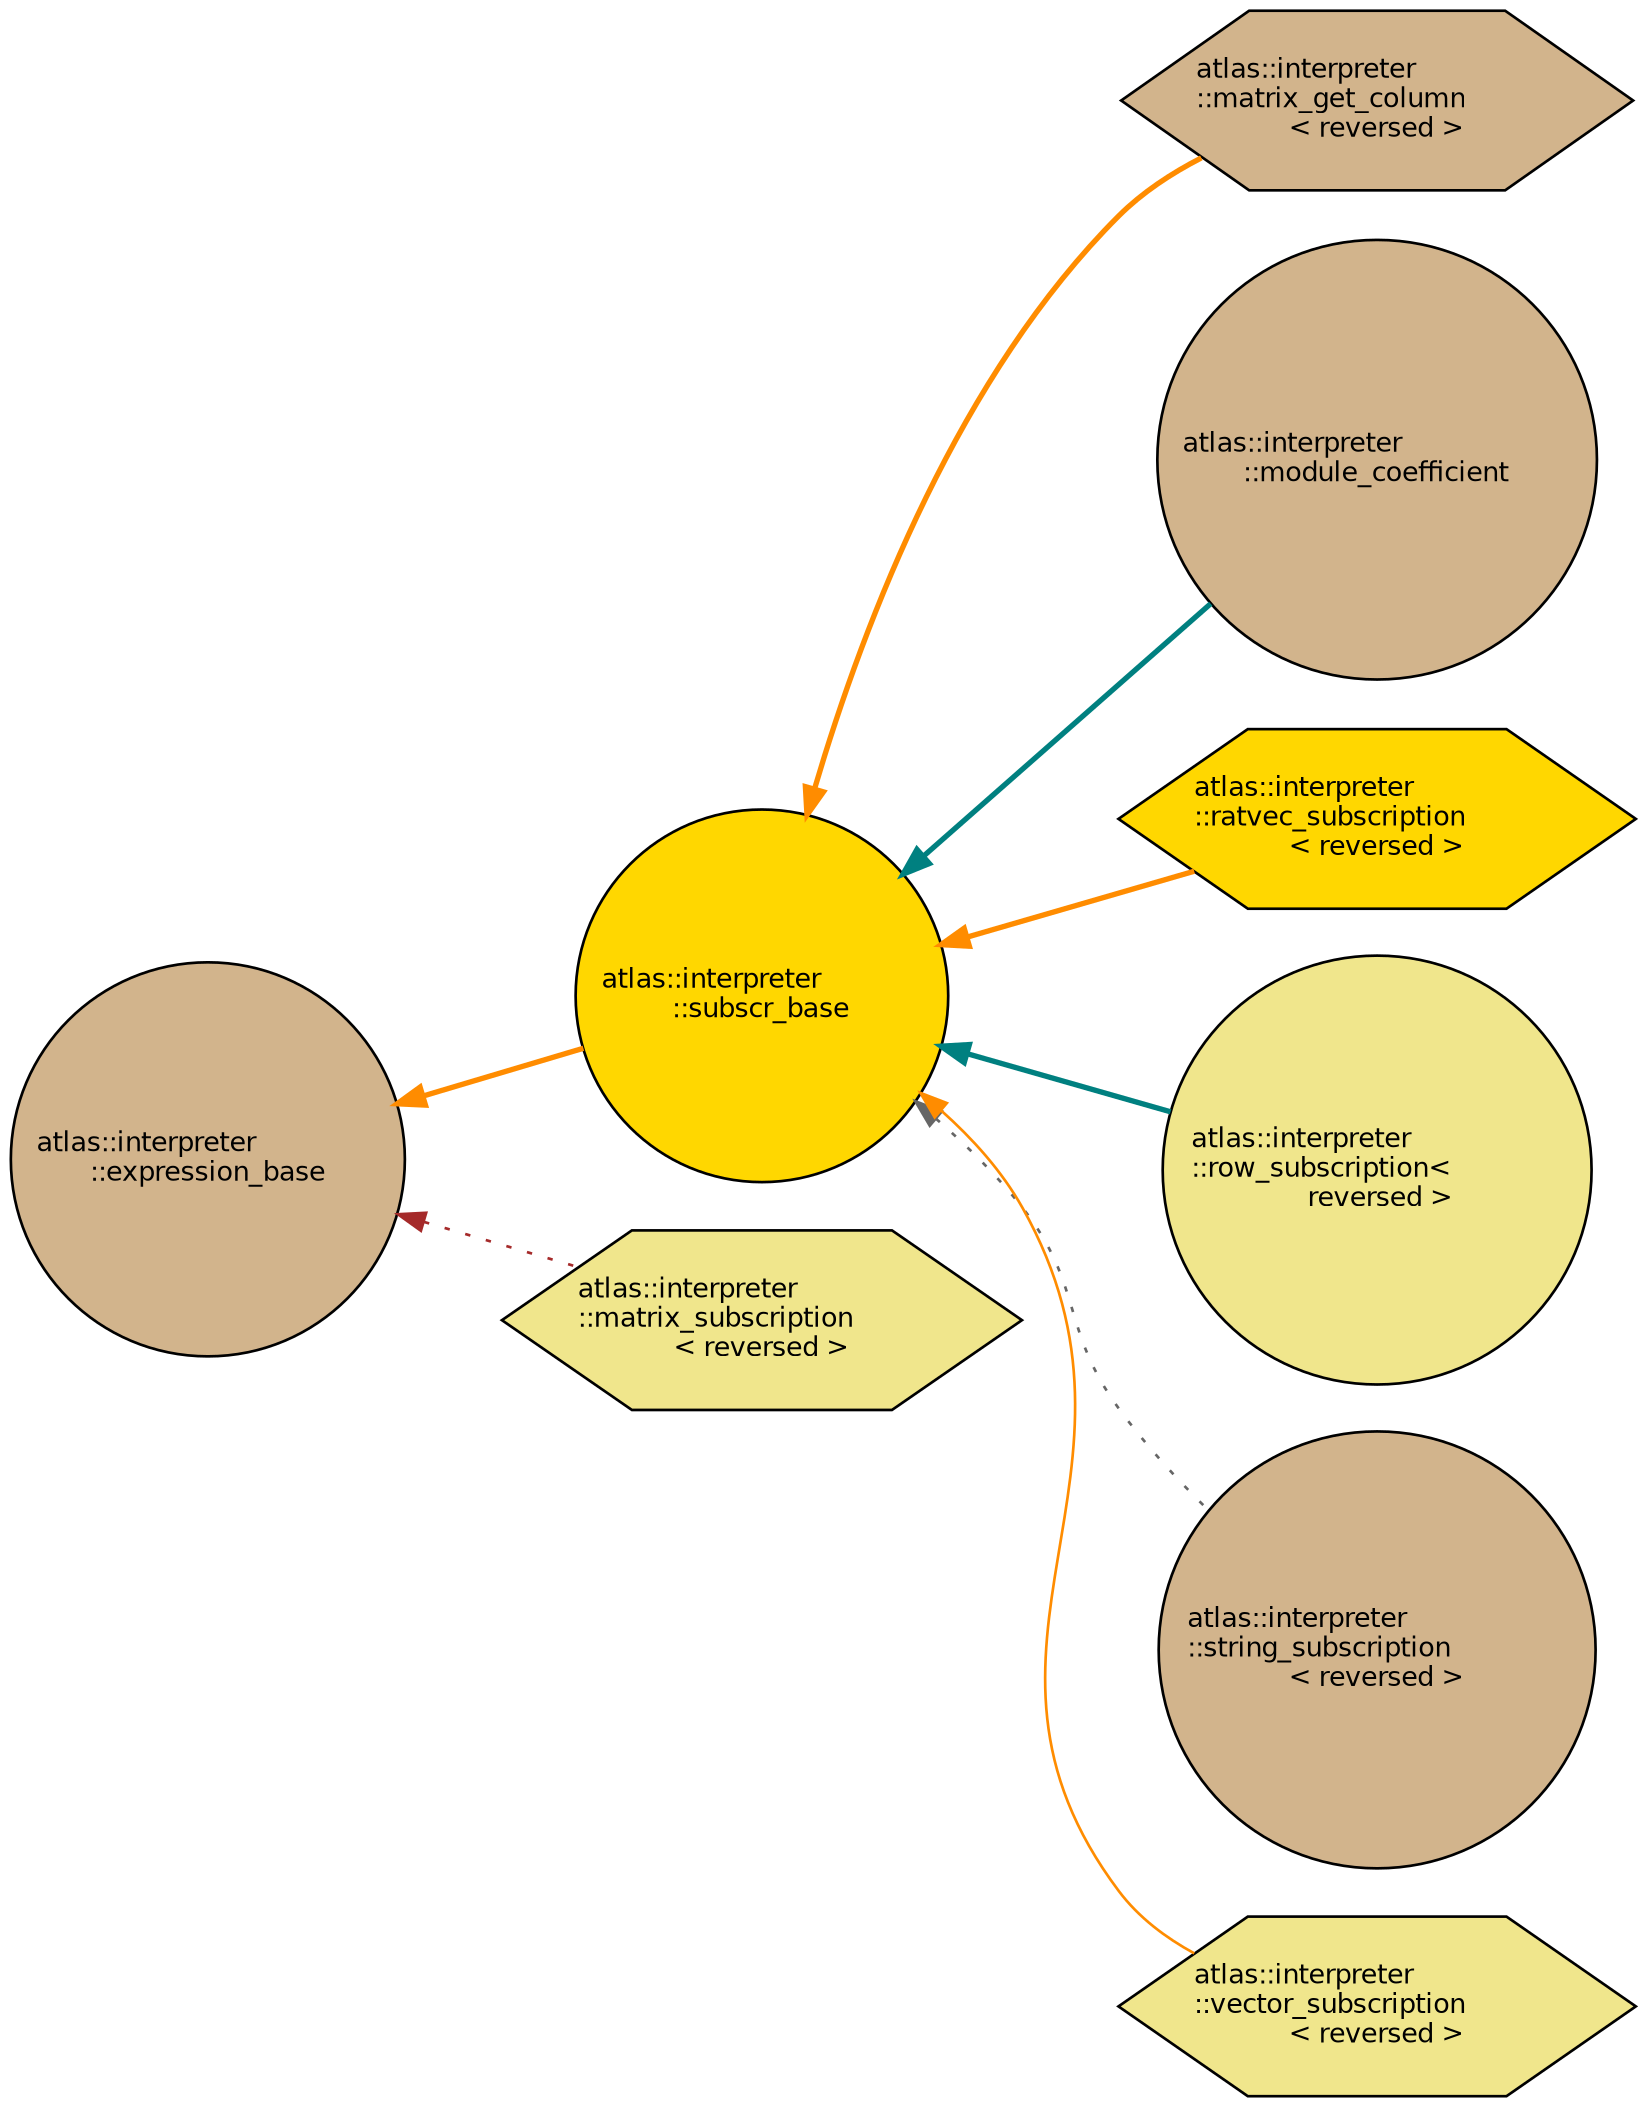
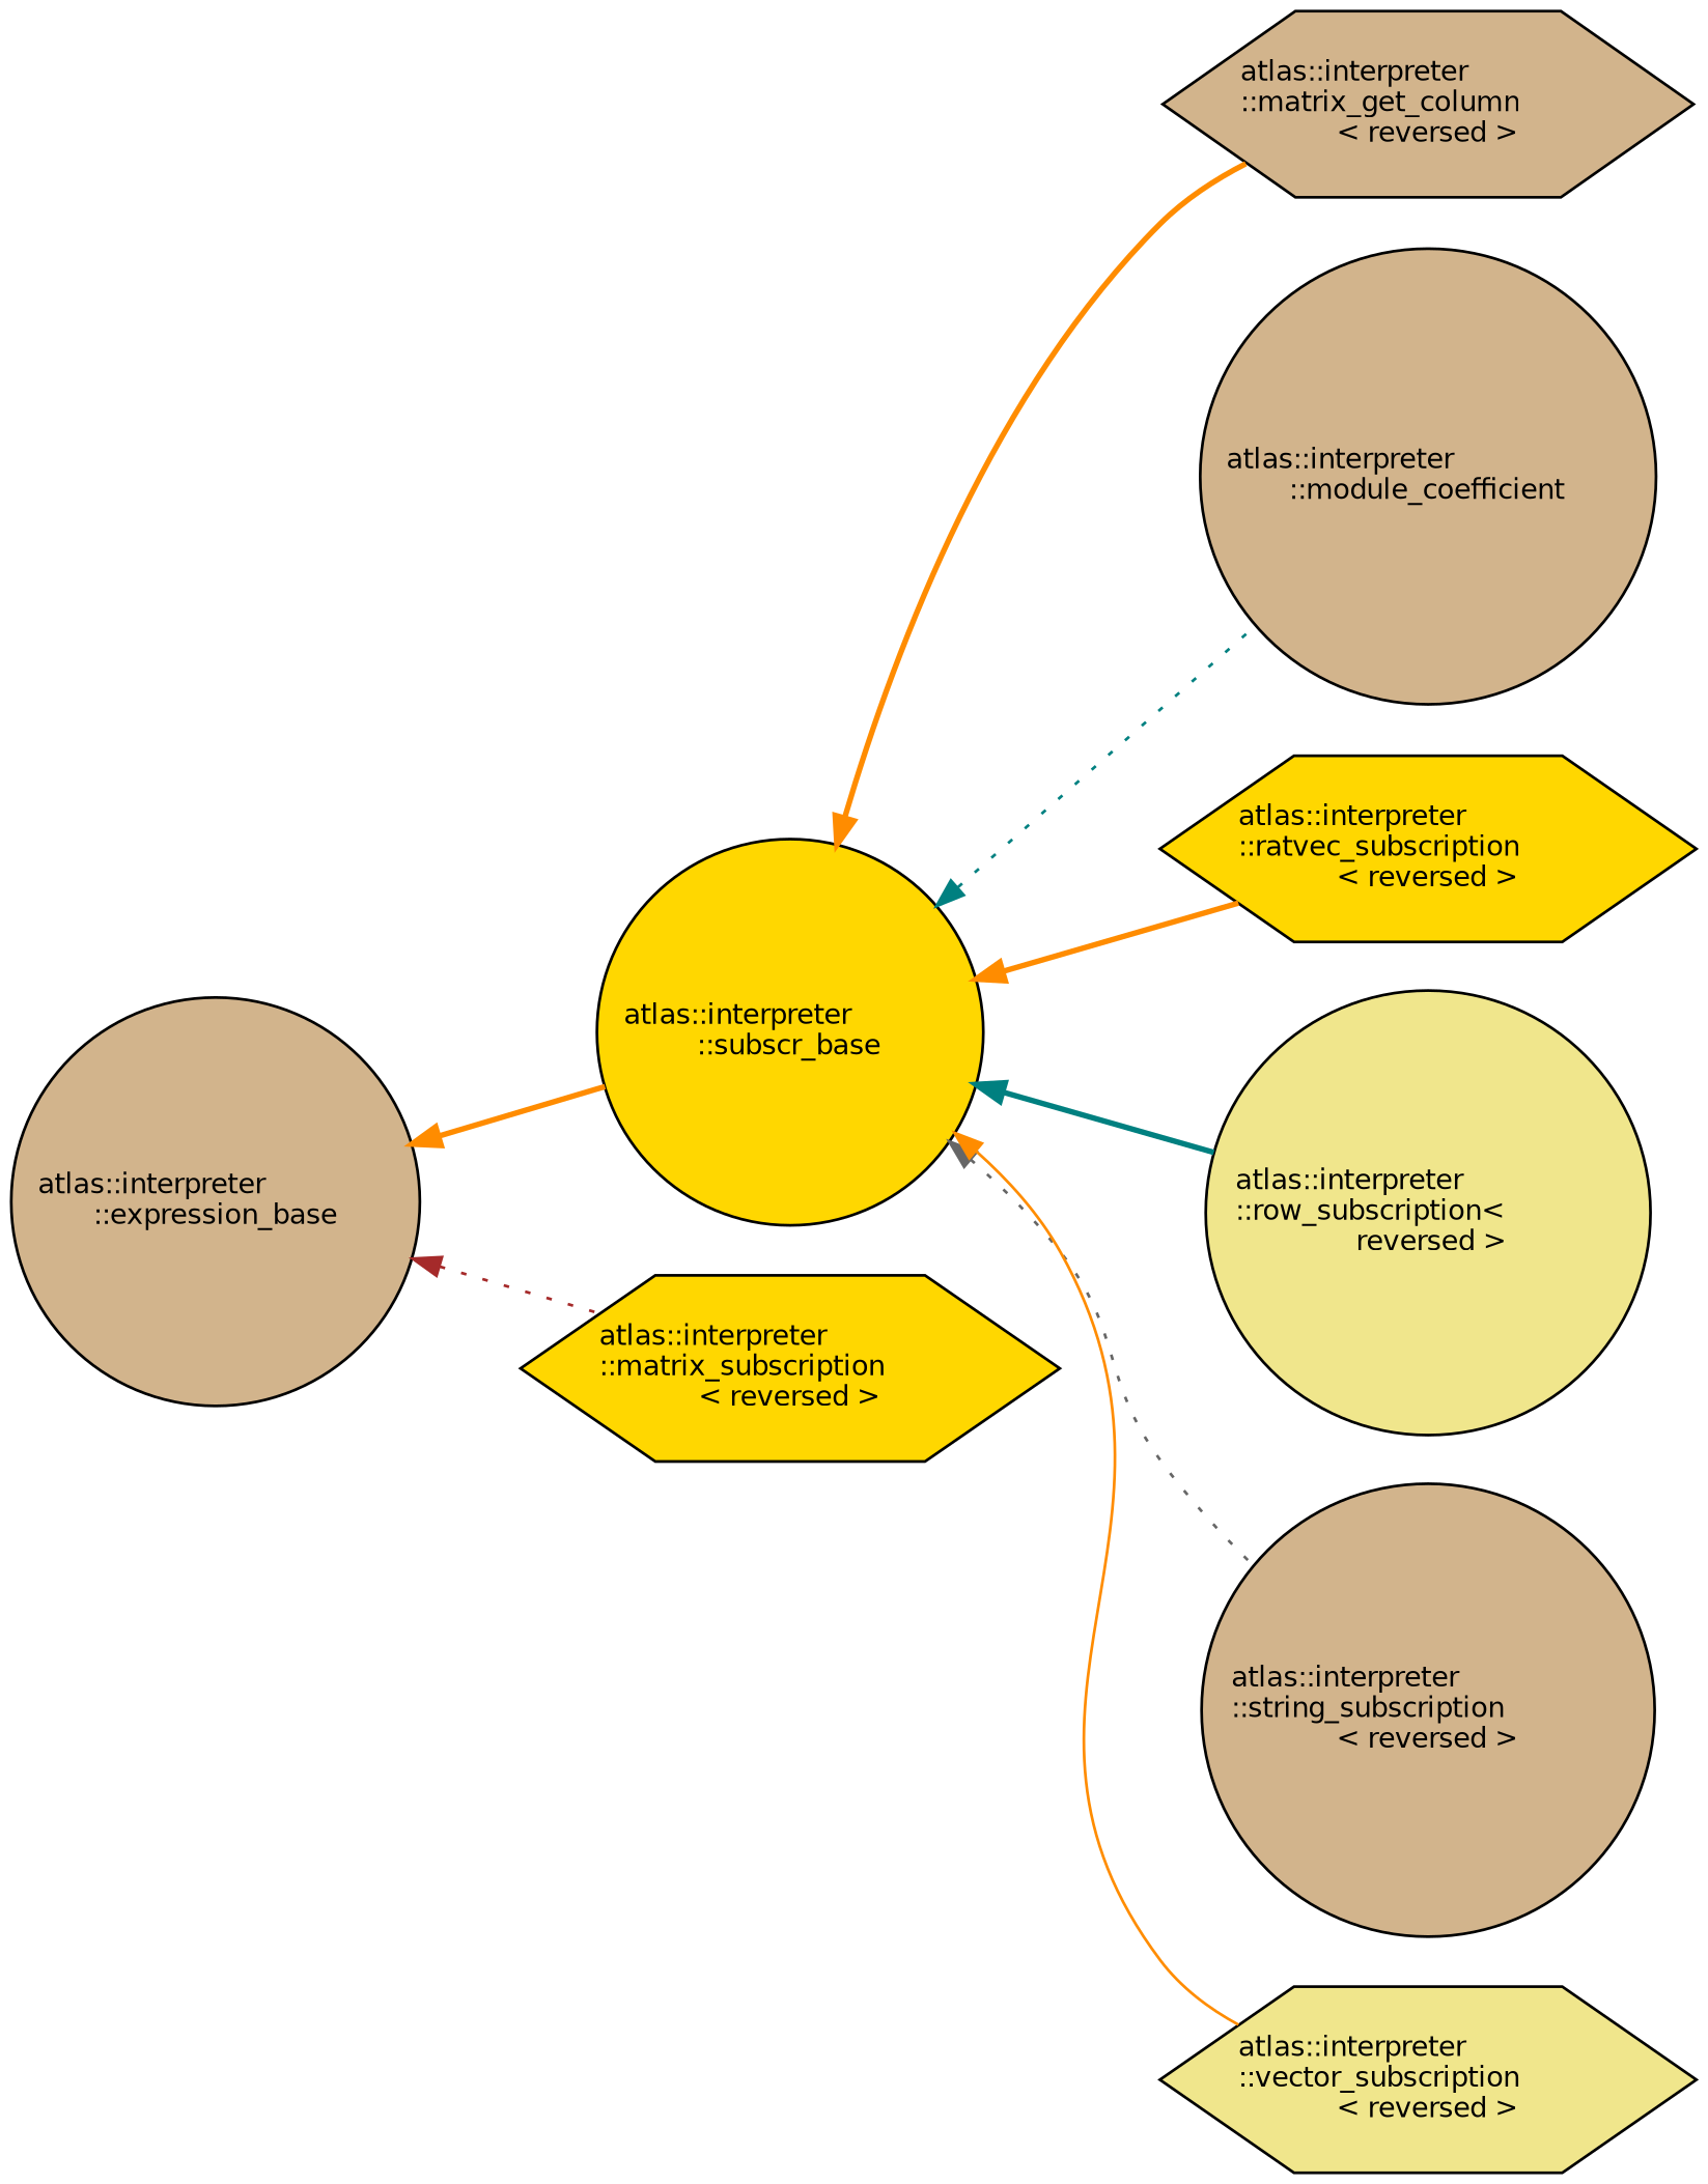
  digraph {
    rankdir=LR
    node [color=black fillcolor=tan fontname=Helvetica fontsize=10 shape=circle style=filled]
    edge [color=darkorange dir=back fontname=Helvetica fontsize=10 labelfontname=Helvetica labelfontsize=10 style=bold]
    n1 [fillcolor=gold fontcolor=black height=0.2 label="atlas::interpreter\l::subscr_base" width=0.4]
    n2 [height=0.2 label="atlas::interpreter\l::matrix_get_column\l\< reversed \>" shape=hexagon width=0.4]
    n3 [height=0.2 label="atlas::interpreter\l::module_coefficient" width=0.4]
    n4 [fillcolor=gold height=0.2 label="atlas::interpreter\l::ratvec_subscription\l\< reversed \>" shape=hexagon width=0.4]
    n5 [fillcolor=khaki height=0.2 label="atlas::interpreter\l::row_subscription\<\l reversed \>" width=0.4]
    n6 [height=0.2 label="atlas::interpreter\l::string_subscription\l\< reversed \>" width=0.4]
    n7 [fillcolor=khaki height=0.2 label="atlas::interpreter\l::vector_subscription\l\< reversed \>" shape=hexagon width=0.4]
-   n8 [fillcolor=khaki height=0.2 label="atlas::interpreter\l::matrix_subscription\l\< reversed \>" shape=hexagon width=0.4]
+   n8 [fillcolor=gold height=0.2 label="atlas::interpreter\l::matrix_subscription\l\< reversed \>" shape=hexagon width=0.4]
    n9 [height=0.2 label="atlas::interpreter\l::expression_base" width=0.4]
    n1 -> n2
-   n1 -> n3 [color=teal]
+   n1 -> n3 [color=teal style=dotted]
    n1 -> n4
    n1 -> n5 [color=teal]
    n1 -> n6 [color=gray40 style=dotted]
    n1 -> n7 [style=solid]
    n9 -> n1
    n9 -> n8 [color=brown style=dotted]
  }
